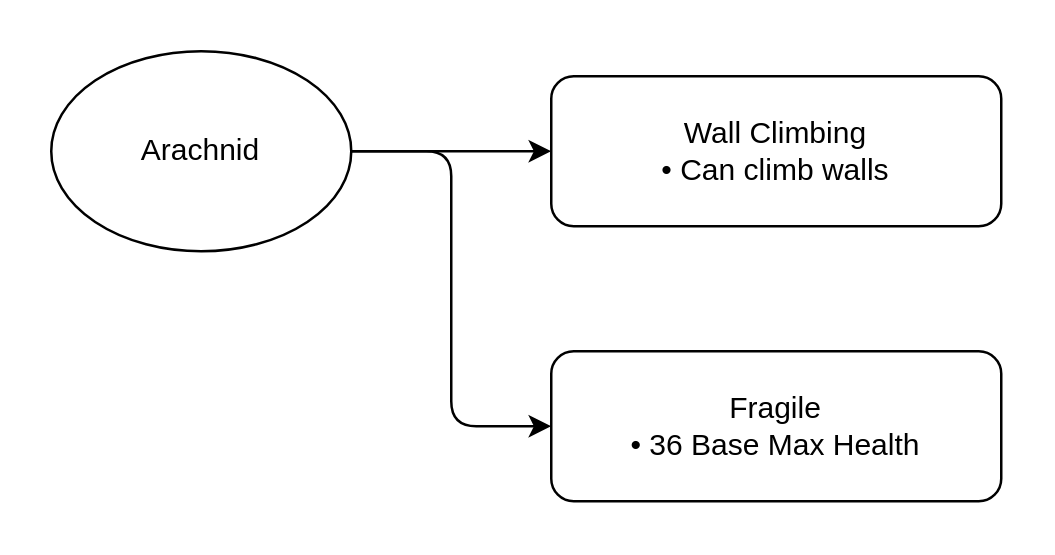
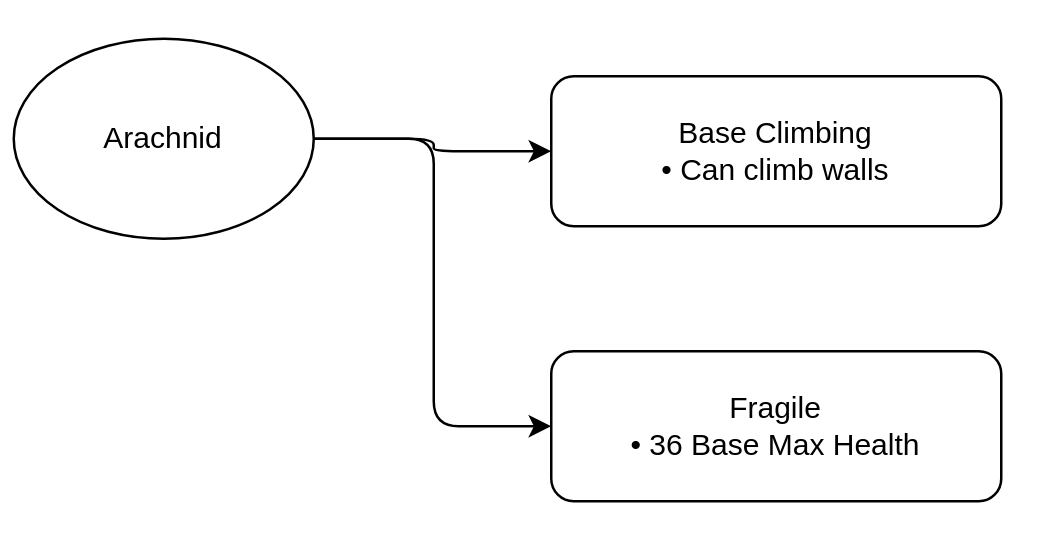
  <mxCell id="0" />
  <mxCell id="1" parent="0" />
  <mxCell id="2" style="edgeStyle=elbowEdgeStyle;html=1;entryX=0;entryY=0.5;entryDx=0;entryDy=0;" edge="1" parent="1" source="4" target="5"><mxGeometry relative="1" as="geometry" /></mxCell>
  <mxCell id="3" style="edgeStyle=elbowEdgeStyle;html=1;entryX=0;entryY=0.5;entryDx=0;entryDy=0;" edge="1" parent="1" source="4" target="6"><mxGeometry relative="1" as="geometry" /></mxCell>
- <mxCell id="4" value="Arachnid" style="ellipse;whiteSpace=wrap;html=1;" vertex="1" parent="1"><mxGeometry x="20" y="20" width="120" height="80" as="geometry" /></mxCell>
- <mxCell id="5" value="Wall Climbing&lt;br&gt;• Can climb walls" style="rounded=1;whiteSpace=wrap;html=1;" vertex="1" parent="1"><mxGeometry x="220" y="30" width="180" height="60" as="geometry" /></mxCell>
+ <mxCell id="4" value="Arachnid" style="ellipse;whiteSpace=wrap;html=1;" vertex="1" parent="1"><mxGeometry x="5" y="15" width="120" height="80" as="geometry" /></mxCell>
+ <mxCell id="5" value="Base Climbing&lt;br&gt;• Can climb walls" style="rounded=1;whiteSpace=wrap;html=1;" vertex="1" parent="1"><mxGeometry x="220" y="30" width="180" height="60" as="geometry" /></mxCell>
  <mxCell id="6" value="Fragile&lt;br&gt;• 36 Base Max Health" style="rounded=1;whiteSpace=wrap;html=1;" vertex="1" parent="1"><mxGeometry x="220" y="140" width="180" height="60" as="geometry" /></mxCell>
